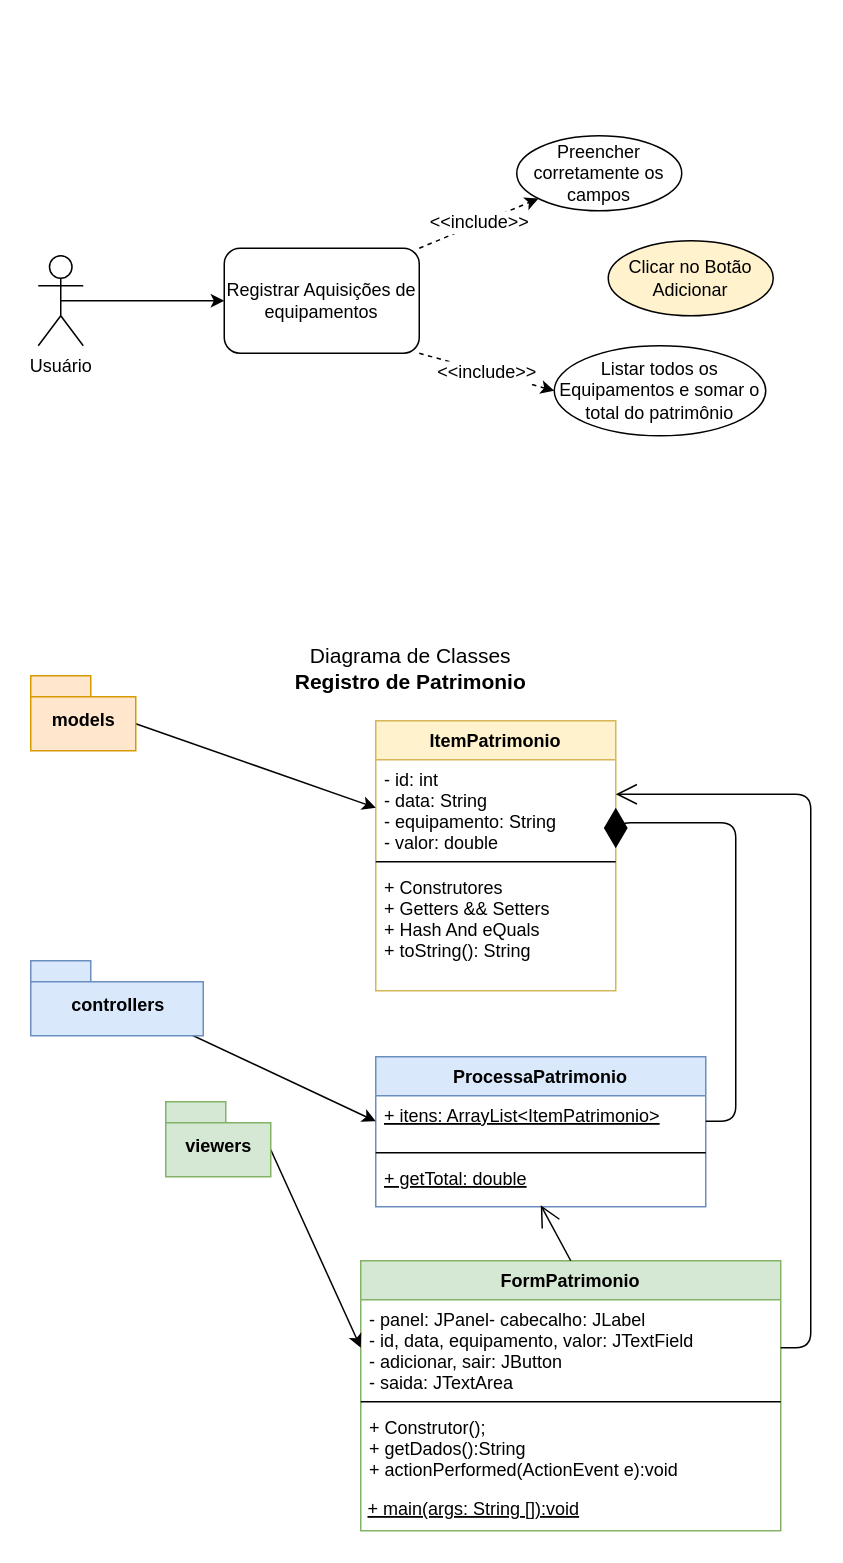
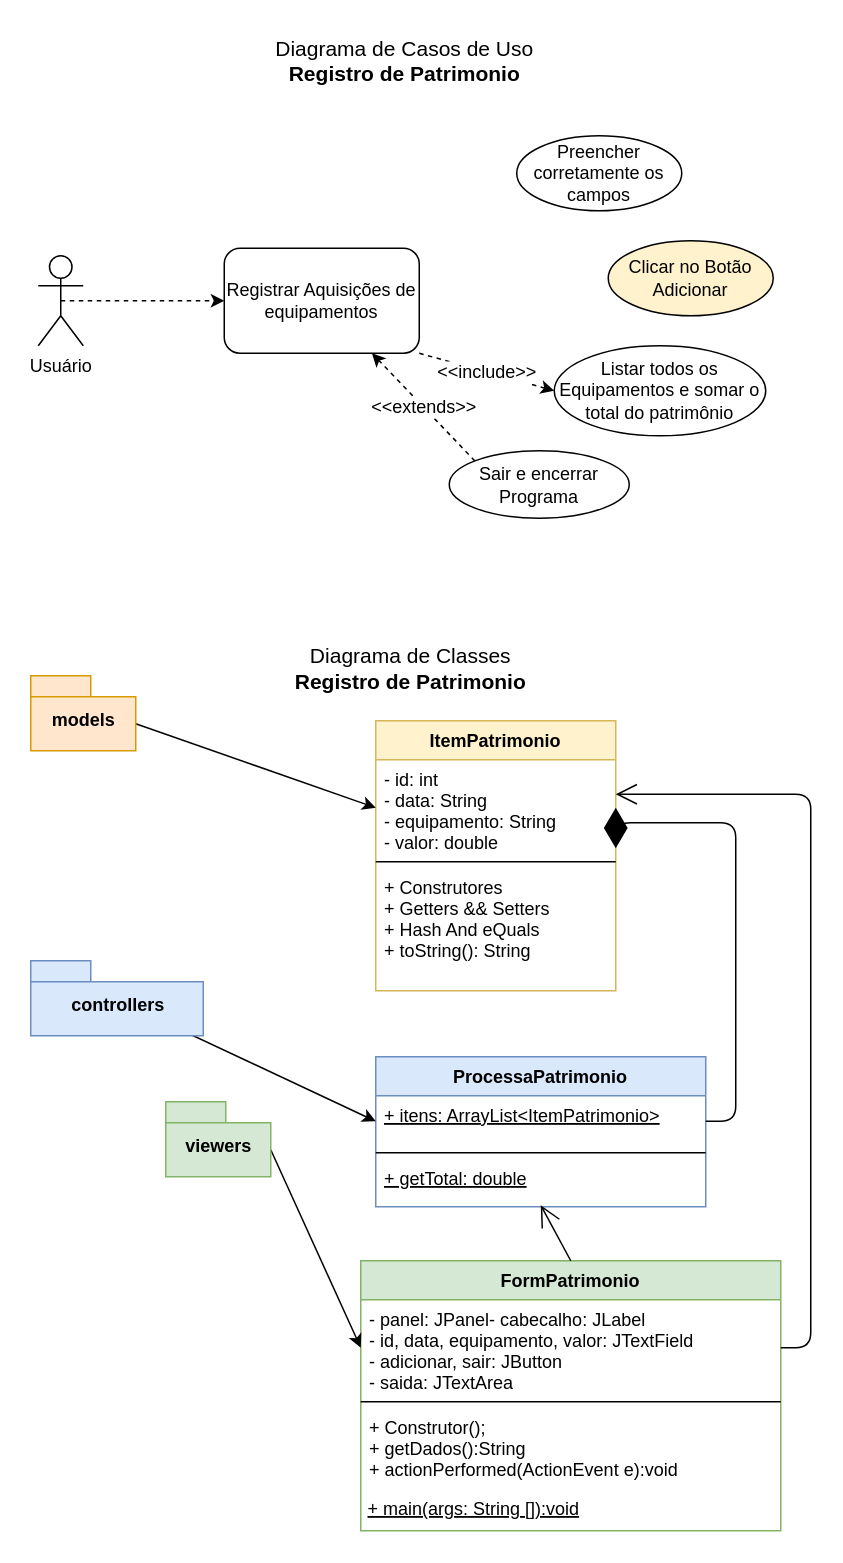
  <mxCell id="0" />
  <mxCell id="1" parent="0" />
  <mxCell id="2" value="Diagrama de Classes&lt;br style=&quot;font-size: 14px&quot;&gt;&lt;b style=&quot;font-size: 14px&quot;&gt;Registro de Patrimonio&lt;/b&gt;" style="text;html=1;strokeColor=none;fillColor=none;align=center;verticalAlign=middle;whiteSpace=wrap;rounded=0;fontSize=14;" parent="1" vertex="1"><mxGeometry x="178" y="435" width="191" height="20" as="geometry" /></mxCell>
  <mxCell id="3" value="ItemPatrimonio" style="swimlane;fontStyle=1;align=center;verticalAlign=top;childLayout=stackLayout;horizontal=1;startSize=26;horizontalStack=0;resizeParent=1;resizeParentMax=0;resizeLast=0;collapsible=1;marginBottom=0;fillColor=#fff2cc;strokeColor=#d6b656;" parent="1" vertex="1"><mxGeometry x="250" y="480" width="160" height="180" as="geometry" /></mxCell>
  <mxCell id="4" value="- id: int&#10;- data: String&#10;- equipamento: String&#10;- valor: double" style="text;strokeColor=none;fillColor=none;align=left;verticalAlign=top;spacingLeft=4;spacingRight=4;overflow=hidden;rotatable=0;points=[[0,0.5],[1,0.5]];portConstraint=eastwest;" parent="3" vertex="1"><mxGeometry y="26" width="160" height="64" as="geometry" /></mxCell>
  <mxCell id="5" value="" style="line;strokeWidth=1;fillColor=none;align=left;verticalAlign=middle;spacingTop=-1;spacingLeft=3;spacingRight=3;rotatable=0;labelPosition=right;points=[];portConstraint=eastwest;" parent="3" vertex="1"><mxGeometry y="90" width="160" height="8" as="geometry" /></mxCell>
  <mxCell id="6" value="+ Construtores&#10;+ Getters &amp;&amp; Setters&#10;+ Hash And eQuals&#10;+ toString(): String" style="text;strokeColor=none;fillColor=none;align=left;verticalAlign=top;spacingLeft=4;spacingRight=4;overflow=hidden;rotatable=0;points=[[0,0.5],[1,0.5]];portConstraint=eastwest;" parent="3" vertex="1"><mxGeometry y="98" width="160" height="82" as="geometry" /></mxCell>
  <mxCell id="7" style="rounded=0;orthogonalLoop=1;jettySize=auto;html=1;exitX=0;exitY=0;exitDx=70;exitDy=32;exitPerimeter=0;entryX=0;entryY=0.5;entryDx=0;entryDy=0;" parent="1" source="8" target="4" edge="1"><mxGeometry relative="1" as="geometry" /></mxCell>
  <mxCell id="8" value="models" style="shape=folder;fontStyle=1;spacingTop=10;tabWidth=40;tabHeight=14;tabPosition=left;html=1;fillColor=#ffe6cc;strokeColor=#d79b00;" parent="1" vertex="1"><mxGeometry x="20" y="450" width="70" height="50" as="geometry" /></mxCell>
  <mxCell id="9" value="ProcessaPatrimonio" style="swimlane;fontStyle=1;align=center;verticalAlign=top;childLayout=stackLayout;horizontal=1;startSize=26;horizontalStack=0;resizeParent=1;resizeParentMax=0;resizeLast=0;collapsible=1;marginBottom=0;fillColor=#dae8fc;strokeColor=#6c8ebf;" parent="1" vertex="1"><mxGeometry x="250" y="704" width="220" height="100" as="geometry" /></mxCell>
  <mxCell id="10" value="+ itens: ArrayList&lt;ItemPatrimonio&gt;&#10;" style="text;strokeColor=none;fillColor=none;align=left;verticalAlign=top;spacingLeft=4;spacingRight=4;overflow=hidden;rotatable=0;points=[[0,0.5],[1,0.5]];portConstraint=eastwest;fontStyle=4" parent="9" vertex="1"><mxGeometry y="26" width="220" height="34" as="geometry" /></mxCell>
  <mxCell id="11" value="" style="line;strokeWidth=1;fillColor=none;align=left;verticalAlign=middle;spacingTop=-1;spacingLeft=3;spacingRight=3;rotatable=0;labelPosition=right;points=[];portConstraint=eastwest;" parent="9" vertex="1"><mxGeometry y="60" width="220" height="8" as="geometry" /></mxCell>
  <mxCell id="12" value="+ getTotal: double" style="text;strokeColor=none;fillColor=none;align=left;verticalAlign=top;spacingLeft=4;spacingRight=4;overflow=hidden;rotatable=0;points=[[0,0.5],[1,0.5]];portConstraint=eastwest;fontStyle=4" parent="9" vertex="1"><mxGeometry y="68" width="220" height="32" as="geometry" /></mxCell>
  <mxCell id="13" style="rounded=0;orthogonalLoop=1;jettySize=auto;html=1;exitX=0;exitY=0;exitDx=70;exitDy=32;exitPerimeter=0;entryX=0;entryY=0.5;entryDx=0;entryDy=0;" parent="1" source="14" target="10" edge="1"><mxGeometry relative="1" as="geometry" /></mxCell>
  <mxCell id="14" value="controllers" style="shape=folder;fontStyle=1;spacingTop=10;tabWidth=40;tabHeight=14;tabPosition=left;html=1;fillColor=#dae8fc;strokeColor=#6c8ebf;" parent="1" vertex="1"><mxGeometry x="20" y="640" width="115" height="50" as="geometry" /></mxCell>
  <mxCell id="15" value="" style="endArrow=diamondThin;endFill=1;endSize=24;html=1;entryX=1;entryY=0.5;entryDx=0;entryDy=0;exitX=1;exitY=0.5;exitDx=0;exitDy=0;edgeStyle=orthogonalEdgeStyle;" parent="1" source="10" target="4" edge="1"><mxGeometry width="160" relative="1" as="geometry"><mxPoint x="200" y="660" as="sourcePoint" /><mxPoint x="360" y="660" as="targetPoint" /><Array as="points"><mxPoint x="490" y="747" /><mxPoint x="490" y="548" /></Array></mxGeometry></mxCell>
  <mxCell id="16" value="FormPatrimonio" style="swimlane;fontStyle=1;align=center;verticalAlign=top;childLayout=stackLayout;horizontal=1;startSize=26;horizontalStack=0;resizeParent=1;resizeParentMax=0;resizeLast=0;collapsible=1;marginBottom=0;fillColor=#d5e8d4;strokeColor=#82b366;" parent="1" vertex="1"><mxGeometry x="240" y="840" width="280" height="180" as="geometry" /></mxCell>
  <mxCell id="17" value="&#09;- panel: JPanel- cabecalho: JLabel&#10;- id, data, equipamento, valor: JTextField&#10;- adicionar, sair: JButton&#10;- saida: JTextArea" style="text;strokeColor=none;fillColor=none;align=left;verticalAlign=top;spacingLeft=4;spacingRight=4;overflow=hidden;rotatable=0;points=[[0,0.5],[1,0.5]];portConstraint=eastwest;fontStyle=0" parent="16" vertex="1"><mxGeometry y="26" width="280" height="64" as="geometry" /></mxCell>
  <mxCell id="18" value="" style="line;strokeWidth=1;fillColor=none;align=left;verticalAlign=middle;spacingTop=-1;spacingLeft=3;spacingRight=3;rotatable=0;labelPosition=right;points=[];portConstraint=eastwest;" parent="16" vertex="1"><mxGeometry y="90" width="280" height="8" as="geometry" /></mxCell>
  <mxCell id="19" value="+ Construtor();&#10;+ getDados():String&#10;+ actionPerformed(ActionEvent e):void&#10;" style="text;strokeColor=none;fillColor=none;align=left;verticalAlign=top;spacingLeft=4;spacingRight=4;overflow=hidden;rotatable=0;points=[[0,0.5],[1,0.5]];portConstraint=eastwest;fontStyle=0" parent="16" vertex="1"><mxGeometry y="98" width="280" height="52" as="geometry" /></mxCell>
  <mxCell id="20" value="+ main(args: String []):void" style="text;align=left;fontStyle=4;verticalAlign=middle;spacingLeft=3;spacingRight=3;strokeColor=none;rotatable=0;points=[[0,0.5],[1,0.5]];portConstraint=eastwest;" parent="16" vertex="1"><mxGeometry y="150" width="280" height="30" as="geometry" /></mxCell>
  <mxCell id="21" style="rounded=0;orthogonalLoop=1;jettySize=auto;html=1;exitX=0;exitY=0;exitDx=70;exitDy=32;exitPerimeter=0;entryX=0;entryY=0.5;entryDx=0;entryDy=0;" parent="1" source="22" target="17" edge="1"><mxGeometry relative="1" as="geometry" /></mxCell>
  <mxCell id="22" value="viewers" style="shape=folder;fontStyle=1;spacingTop=10;tabWidth=40;tabHeight=14;tabPosition=left;html=1;fillColor=#d5e8d4;strokeColor=#82b366;" parent="1" vertex="1"><mxGeometry x="110" y="734" width="70" height="50" as="geometry" /></mxCell>
  <mxCell id="23" value="" style="endArrow=open;endFill=1;endSize=12;html=1;exitX=0.5;exitY=0;exitDx=0;exitDy=0;" parent="1" source="16" edge="1"><mxGeometry width="160" relative="1" as="geometry"><mxPoint x="362" y="840" as="sourcePoint" /><mxPoint x="360" y="803" as="targetPoint" /></mxGeometry></mxCell>
  <mxCell id="24" value="" style="endArrow=open;endFill=1;endSize=12;html=1;exitX=1;exitY=0.5;exitDx=0;exitDy=0;edgeStyle=orthogonalEdgeStyle;" parent="1" source="17" target="4" edge="1"><mxGeometry width="160" relative="1" as="geometry"><mxPoint x="490" y="908" as="sourcePoint" /><mxPoint x="424" y="529.02" as="targetPoint" /><Array as="points"><mxPoint x="540" y="898" /><mxPoint x="540" y="529" /></Array></mxGeometry></mxCell>
- <mxCell id="26" style="edgeStyle=none;rounded=0;orthogonalLoop=1;jettySize=auto;html=1;exitX=0.5;exitY=0.5;exitDx=0;exitDy=0;exitPerimeter=0;entryX=0;entryY=0.5;entryDx=0;entryDy=0;fontSize=12;" parent="1" source="27" target="30" edge="1"><mxGeometry relative="1" as="geometry" /></mxCell>
+ <mxCell id="25" value="Diagrama de Casos de Uso&lt;br style=&quot;font-size: 14px&quot;&gt;&lt;b style=&quot;font-size: 14px&quot;&gt;Registro de Patrimonio&lt;/b&gt;" style="text;html=1;strokeColor=none;fillColor=none;align=center;verticalAlign=middle;whiteSpace=wrap;rounded=0;fontSize=14;" parent="1" vertex="1"><mxGeometry x="174" y="20" width="191" height="40" as="geometry" /></mxCell>
+ <mxCell id="26" style="edgeStyle=none;rounded=0;orthogonalLoop=1;jettySize=auto;html=1;exitX=0.5;exitY=0.5;exitDx=0;exitDy=0;exitPerimeter=0;entryX=0;entryY=0.5;entryDx=0;entryDy=0;fontSize=12;dashed=1;" parent="1" source="27" target="30" edge="1"><mxGeometry relative="1" as="geometry" /></mxCell>
  <mxCell id="27" value="Usuário" style="shape=umlActor;verticalLabelPosition=bottom;verticalAlign=top;html=1;fontSize=12;" parent="1" vertex="1"><mxGeometry x="25" y="170" width="30" height="60" as="geometry" /></mxCell>
- <mxCell id="28" value="&amp;lt;&amp;lt;include&amp;gt;&amp;gt;" style="edgeStyle=none;rounded=0;orthogonalLoop=1;jettySize=auto;html=1;exitX=1;exitY=0;exitDx=0;exitDy=0;fontSize=12;dashed=1;" parent="1" source="30" target="31" edge="1"><mxGeometry relative="1" as="geometry" /></mxCell>
  <mxCell id="29" value="&amp;lt;&amp;lt;include&amp;gt;&amp;gt;" style="edgeStyle=none;rounded=0;orthogonalLoop=1;jettySize=auto;html=1;exitX=1;exitY=1;exitDx=0;exitDy=0;entryX=0;entryY=0.5;entryDx=0;entryDy=0;dashed=1;fontSize=12;" parent="1" source="30" target="32" edge="1"><mxGeometry relative="1" as="geometry" /></mxCell>
  <mxCell id="30" value="Registrar Aquisições de equipamentos" style="whiteSpace=wrap;html=1;fontSize=12;align=center;rounded=1;" parent="1" vertex="1"><mxGeometry x="149" y="165" width="130" height="70" as="geometry" /></mxCell>
  <mxCell id="31" value="Preencher corretamente os campos" style="ellipse;whiteSpace=wrap;html=1;fontSize=12;align=center;" parent="1" vertex="1"><mxGeometry x="344" y="90" width="110" height="50" as="geometry" /></mxCell>
  <mxCell id="32" value="Listar todos os Equipamentos e somar o total do patrimônio" style="ellipse;whiteSpace=wrap;html=1;fontSize=12;align=center;" parent="1" vertex="1"><mxGeometry x="369" y="230" width="141" height="60" as="geometry" /></mxCell>
  <mxCell id="33" value="Clicar no Botão Adicionar" style="ellipse;whiteSpace=wrap;html=1;fontSize=12;align=center;fillColor=#fff2cc;" parent="1" vertex="1"><mxGeometry x="405" y="160" width="110" height="50" as="geometry" /></mxCell>
+ <mxCell id="34" value="&amp;lt;&amp;lt;extends&amp;gt;&amp;gt;" style="edgeStyle=none;rounded=0;orthogonalLoop=1;jettySize=auto;html=1;exitX=0;exitY=0;exitDx=0;exitDy=0;dashed=1;fontSize=12;" parent="1" source="35" target="30" edge="1"><mxGeometry relative="1" as="geometry" /></mxCell>
+ <mxCell id="35" value="Sair e encerrar Programa" style="ellipse;whiteSpace=wrap;html=1;fontSize=12;align=center;" parent="1" vertex="1"><mxGeometry x="299" y="300" width="120" height="45" as="geometry" /></mxCell>
